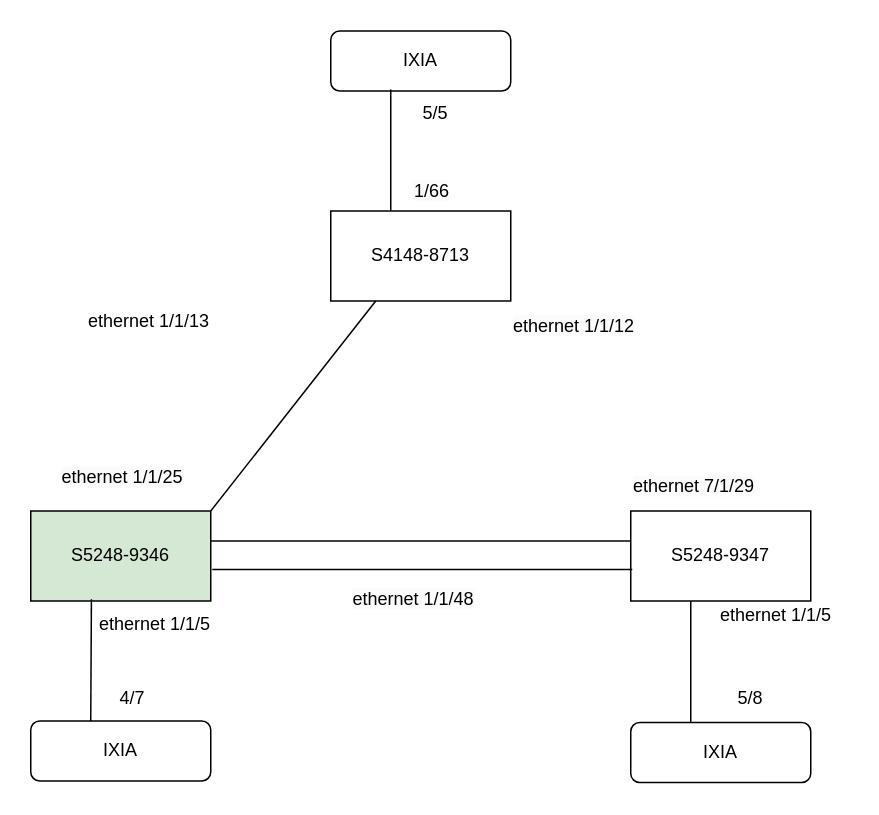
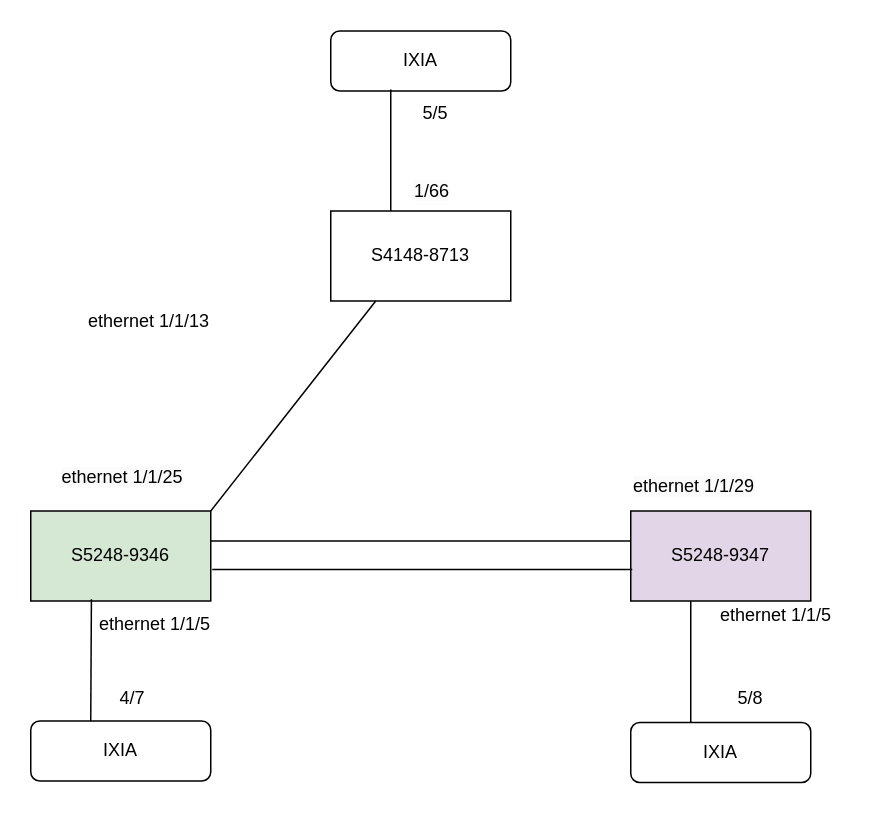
  <mxCell id="0" />
  <mxCell id="1" parent="0" />
  <mxCell id="2" value="S4148-8713" style="rounded=0;whiteSpace=wrap;html=1;" vertex="1" parent="1"><mxGeometry x="220" y="140" width="120" height="60" as="geometry" /></mxCell>
  <mxCell id="3" value="S5248-9346" style="rounded=0;whiteSpace=wrap;html=1;fillColor=#d5e8d4;" vertex="1" parent="1"><mxGeometry x="20" y="340" width="120" height="60" as="geometry" /></mxCell>
- <mxCell id="4" value="S5248-9347" style="rounded=0;whiteSpace=wrap;html=1;" vertex="1" parent="1"><mxGeometry x="420" y="340" width="120" height="60" as="geometry" /></mxCell>
+ <mxCell id="4" value="S5248-9347" style="rounded=0;whiteSpace=wrap;html=1;fillColor=#e1d5e7;" vertex="1" parent="1"><mxGeometry x="420" y="340" width="120" height="60" as="geometry" /></mxCell>
  <mxCell id="5" value="" style="endArrow=none;html=1;rounded=0;entryX=0.25;entryY=1;entryDx=0;entryDy=0;" edge="1" parent="1" target="2"><mxGeometry width="50" height="50" relative="1" as="geometry"><mxPoint x="140" y="340" as="sourcePoint" /><mxPoint x="190" y="290" as="targetPoint" /></mxGeometry></mxCell>
  <mxCell id="6" value="" style="endArrow=none;html=1;rounded=0;entryX=0;entryY=0.5;entryDx=0;entryDy=0;" edge="1" parent="1"><mxGeometry width="50" height="50" relative="1" as="geometry"><mxPoint x="140" y="360" as="sourcePoint" /><mxPoint x="420" y="360" as="targetPoint" /></mxGeometry></mxCell>
  <mxCell id="7" value="" style="endArrow=none;html=1;rounded=0;entryX=0;entryY=0.5;entryDx=0;entryDy=0;" edge="1" parent="1"><mxGeometry width="50" height="50" relative="1" as="geometry"><mxPoint x="141" y="379" as="sourcePoint" /><mxPoint x="421" y="379" as="targetPoint" /></mxGeometry></mxCell>
  <mxCell id="8" value="ethernet 1/1/13" style="text;html=1;align=center;verticalAlign=middle;whiteSpace=wrap;rounded=0;" vertex="1" parent="1"><mxGeometry x="54" y="199" width="90" height="30" as="geometry" /></mxCell>
- <mxCell id="9" value="&lt;span style=&quot;color: rgb(0, 0, 0); font-family: Helvetica; font-size: 12px; font-style: normal; font-variant-ligatures: normal; font-variant-caps: normal; font-weight: 400; letter-spacing: normal; orphans: 2; text-align: center; text-indent: 0px; text-transform: none; widows: 2; word-spacing: 0px; -webkit-text-stroke-width: 0px; white-space: normal; background-color: rgb(251, 251, 251); text-decoration-thickness: initial; text-decoration-style: initial; text-decoration-color: initial; display: inline !important; float: none;&quot;&gt;ethernet 1/1/12&lt;/span&gt;" style="text;whiteSpace=wrap;html=1;" vertex="1" parent="1"><mxGeometry x="340" y="203" width="110" height="40" as="geometry" /></mxCell>
  <mxCell id="10" value="IXIA" style="rounded=1;whiteSpace=wrap;html=1;" vertex="1" parent="1"><mxGeometry x="220" y="20" width="120" height="40" as="geometry" /></mxCell>
  <mxCell id="11" value="IXIA" style="rounded=1;whiteSpace=wrap;html=1;" vertex="1" parent="1"><mxGeometry x="20" y="480" width="120" height="40" as="geometry" /></mxCell>
  <mxCell id="12" value="" style="endArrow=none;html=1;rounded=0;entryX=0.337;entryY=0.98;entryDx=0;entryDy=0;entryPerimeter=0;" edge="1" parent="1" target="3"><mxGeometry width="50" height="50" relative="1" as="geometry"><mxPoint x="60" y="480" as="sourcePoint" /><mxPoint x="110" y="430" as="targetPoint" /></mxGeometry></mxCell>
  <mxCell id="13" value="IXIA" style="rounded=1;whiteSpace=wrap;html=1;" vertex="1" parent="1"><mxGeometry x="420" y="481" width="120" height="40" as="geometry" /></mxCell>
  <mxCell id="14" value="" style="endArrow=none;html=1;rounded=0;entryX=0.337;entryY=0.98;entryDx=0;entryDy=0;entryPerimeter=0;" edge="1" parent="1"><mxGeometry width="50" height="50" relative="1" as="geometry"><mxPoint x="460" y="481" as="sourcePoint" /><mxPoint x="460" y="400" as="targetPoint" /></mxGeometry></mxCell>
  <mxCell id="15" value="" style="endArrow=none;html=1;rounded=0;entryX=0.337;entryY=0.98;entryDx=0;entryDy=0;entryPerimeter=0;" edge="1" parent="1"><mxGeometry width="50" height="50" relative="1" as="geometry"><mxPoint x="260" y="140" as="sourcePoint" /><mxPoint x="260" y="59" as="targetPoint" /></mxGeometry></mxCell>
  <mxCell id="16" value="5/5" style="text;html=1;align=center;verticalAlign=middle;whiteSpace=wrap;rounded=0;" vertex="1" parent="1"><mxGeometry x="260" y="60" width="60" height="30" as="geometry" /></mxCell>
  <mxCell id="17" value="&lt;span style=&quot;color: rgb(0, 0, 0); font-family: Helvetica; font-size: 12px; font-style: normal; font-variant-ligatures: normal; font-variant-caps: normal; font-weight: 400; letter-spacing: normal; orphans: 2; text-align: center; text-indent: 0px; text-transform: none; widows: 2; word-spacing: 0px; -webkit-text-stroke-width: 0px; white-space: normal; background-color: rgb(251, 251, 251); text-decoration-thickness: initial; text-decoration-style: initial; text-decoration-color: initial; display: inline !important; float: none;&quot;&gt;1/66&lt;/span&gt;" style="text;whiteSpace=wrap;html=1;" vertex="1" parent="1"><mxGeometry x="274" y="113" width="50" height="40" as="geometry" /></mxCell>
- <mxCell id="18" value="&lt;span style=&quot;color: rgb(0, 0, 0); font-family: Helvetica; font-size: 12px; font-style: normal; font-variant-ligatures: normal; font-variant-caps: normal; font-weight: 400; letter-spacing: normal; orphans: 2; text-align: center; text-indent: 0px; text-transform: none; widows: 2; word-spacing: 0px; -webkit-text-stroke-width: 0px; white-space: normal; background-color: rgb(251, 251, 251); text-decoration-thickness: initial; text-decoration-style: initial; text-decoration-color: initial; display: inline !important; float: none;&quot;&gt;ethernet 7/1/29&lt;/span&gt;" style="text;whiteSpace=wrap;html=1;" vertex="1" parent="1"><mxGeometry x="420" y="310" width="110" height="40" as="geometry" /></mxCell>
+ <mxCell id="18" value="&lt;span style=&quot;color: rgb(0, 0, 0); font-family: Helvetica; font-size: 12px; font-style: normal; font-variant-ligatures: normal; font-variant-caps: normal; font-weight: 400; letter-spacing: normal; orphans: 2; text-align: center; text-indent: 0px; text-transform: none; widows: 2; word-spacing: 0px; -webkit-text-stroke-width: 0px; white-space: normal; background-color: rgb(251, 251, 251); text-decoration-thickness: initial; text-decoration-style: initial; text-decoration-color: initial; display: inline !important; float: none;&quot;&gt;ethernet 1/1/29&lt;/span&gt;" style="text;whiteSpace=wrap;html=1;" vertex="1" parent="1"><mxGeometry x="420" y="310" width="110" height="40" as="geometry" /></mxCell>
  <mxCell id="19" value="&lt;span style=&quot;color: rgb(0, 0, 0); font-family: Helvetica; font-size: 12px; font-style: normal; font-variant-ligatures: normal; font-variant-caps: normal; font-weight: 400; letter-spacing: normal; orphans: 2; text-align: center; text-indent: 0px; text-transform: none; widows: 2; word-spacing: 0px; -webkit-text-stroke-width: 0px; white-space: normal; background-color: rgb(251, 251, 251); text-decoration-thickness: initial; text-decoration-style: initial; text-decoration-color: initial; display: inline !important; float: none;&quot;&gt;ethernet 1/1/25&lt;/span&gt;" style="text;whiteSpace=wrap;html=1;" vertex="1" parent="1"><mxGeometry x="39" y="304" width="110" height="40" as="geometry" /></mxCell>
- <mxCell id="20" value="&lt;span style=&quot;color: rgb(0, 0, 0); font-family: Helvetica; font-size: 12px; font-style: normal; font-variant-ligatures: normal; font-variant-caps: normal; font-weight: 400; letter-spacing: normal; orphans: 2; text-align: center; text-indent: 0px; text-transform: none; widows: 2; word-spacing: 0px; -webkit-text-stroke-width: 0px; white-space: normal; background-color: rgb(251, 251, 251); text-decoration-thickness: initial; text-decoration-style: initial; text-decoration-color: initial; display: inline !important; float: none;&quot;&gt;ethernet 1/1/48&lt;/span&gt;" style="text;whiteSpace=wrap;html=1;" vertex="1" parent="1"><mxGeometry x="233" y="385" width="110" height="40" as="geometry" /></mxCell>
  <mxCell id="21" value="5/8" style="text;html=1;align=center;verticalAlign=middle;whiteSpace=wrap;rounded=0;" vertex="1" parent="1"><mxGeometry x="470" y="450" width="60" height="30" as="geometry" /></mxCell>
  <mxCell id="22" value="4/7" style="text;html=1;align=center;verticalAlign=middle;whiteSpace=wrap;rounded=0;" vertex="1" parent="1"><mxGeometry x="58" y="450" width="60" height="30" as="geometry" /></mxCell>
  <mxCell id="23" value="ethernet 1/1/5" style="text;html=1;align=center;verticalAlign=middle;whiteSpace=wrap;rounded=0;" vertex="1" parent="1"><mxGeometry x="56" y="401" width="94" height="30" as="geometry" /></mxCell>
  <mxCell id="24" value="ethernet 1/1/5" style="text;html=1;align=center;verticalAlign=middle;whiteSpace=wrap;rounded=0;" vertex="1" parent="1"><mxGeometry x="470" y="395" width="94" height="30" as="geometry" /></mxCell>
